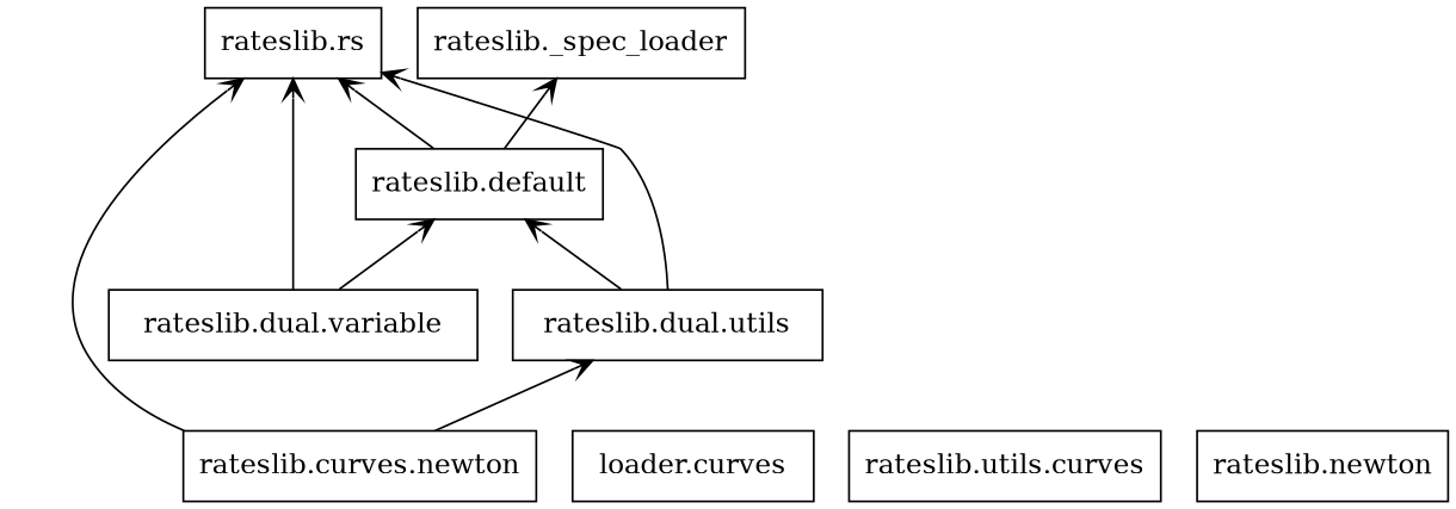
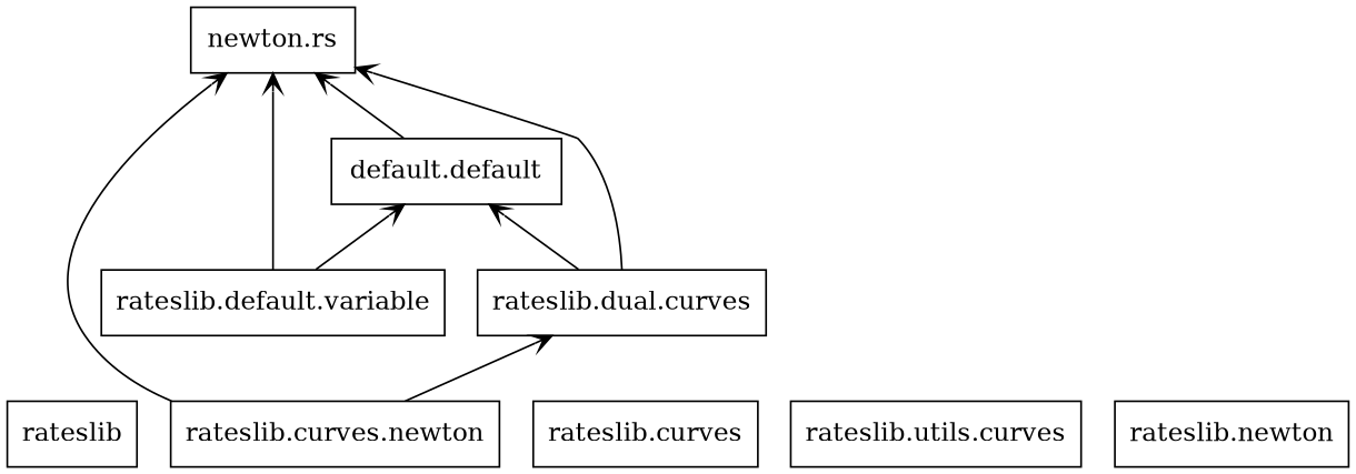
  digraph {
    rankdir=BT
    node [color=black shape=box style=solid]
    edge [arrowhead=open arrowtail=none]
-   n2 [label="rateslib._spec_loader"]
-   n3 [label="loader.curves"]
+   n1 [label=rateslib]
+   n3 [label="rateslib.curves"]
    n4 [label="rateslib.utils.curves"]
-   n5 [label="rateslib.default"]
-   n6 [label="rateslib.rs"]
+   n5 [label="default.default"]
+   n6 [label="newton.rs"]
    n7 [label="rateslib.newton"]
    n8 [label="rateslib.curves.newton"]
-   n9 [label="rateslib.dual.utils"]
-   n10 [label="rateslib.dual.variable"]
-   n5 -> n2
+   n9 [label="rateslib.dual.curves"]
+   n10 [label="rateslib.default.variable"]
    n5 -> n6
    n8 -> n6
    n8 -> n9
    n9 -> n5
    n9 -> n6
    n10 -> n5
    n10 -> n6
  }
